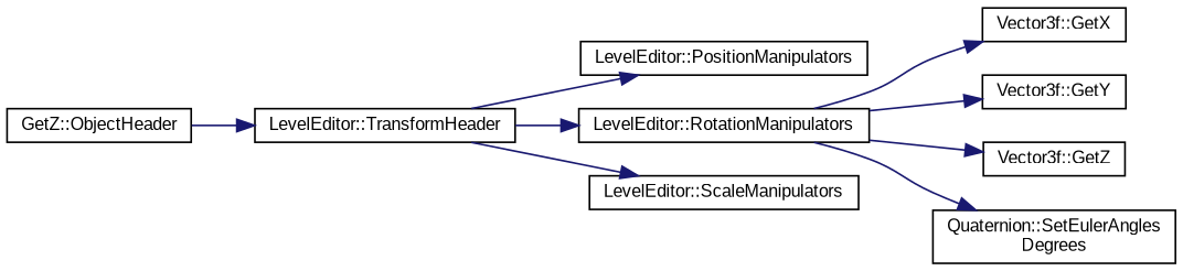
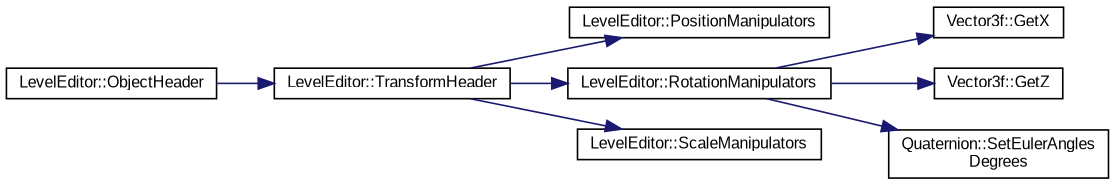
  digraph {
    fontname="Liberation Sans"
    rankdir=LR
    node [color=black fillcolor=white fontname="Liberation Sans" fontsize=10 shape=record style=filled]
    edge [color=midnightblue fontname="Liberation Sans" fontsize=10 labelfontname=Helvetica labelfontsize=10 style=solid]
-   n1 [height=0.2 label="GetZ::ObjectHeader" width=0.4]
+   n1 [height=0.2 label="LevelEditor::ObjectHeader" width=0.4]
    n2 [height=0.2 label="LevelEditor::TransformHeader" width=0.4]
    n3 [height=0.2 label="LevelEditor::PositionManipulators" width=0.4]
    n4 [height=0.2 label="LevelEditor::RotationManipulators" width=0.4]
    n5 [height=0.2 label="LevelEditor::ScaleManipulators" width=0.4]
    n6 [height=0.2 label="Vector3f::GetX" width=0.4]
-   n7 [height=0.2 label="Vector3f::GetY" width=0.4]
    n8 [height=0.2 label="Vector3f::GetZ" width=0.4]
    n9 [height=0.2 label="Quaternion::SetEulerAngles\lDegrees" width=0.4]
    n1 -> n2
    n2 -> n3
    n2 -> n4
    n2 -> n5
    n4 -> n6
-   n4 -> n7
    n4 -> n8
    n4 -> n9
  }
